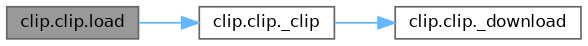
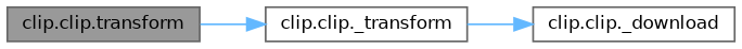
  digraph {
    rankdir=LR
    node [color=grey40 fillcolor=white fontname=Helvetica fontsize=10 shape=box style=filled]
    edge [color=steelblue1 fontname=Helvetica fontsize=10 labelfontname=Helvetica labelfontsize=10 style=solid]
-   n1 [color=gray40 fillcolor=grey60 fontcolor=black height=0.2 label="clip.clip.load" width=0.4]
-   n2 [height=0.2 label="clip.clip._clip" width=0.4]
+   n1 [color=gray40 fillcolor=grey60 fontcolor=black height=0.2 label="clip.clip.transform" width=0.4]
+   n2 [height=0.2 label="clip.clip._transform" width=0.4]
    n3 [height=0.2 label="clip.clip._download" width=0.4]
    n1 -> n2
    n2 -> n3
  }
